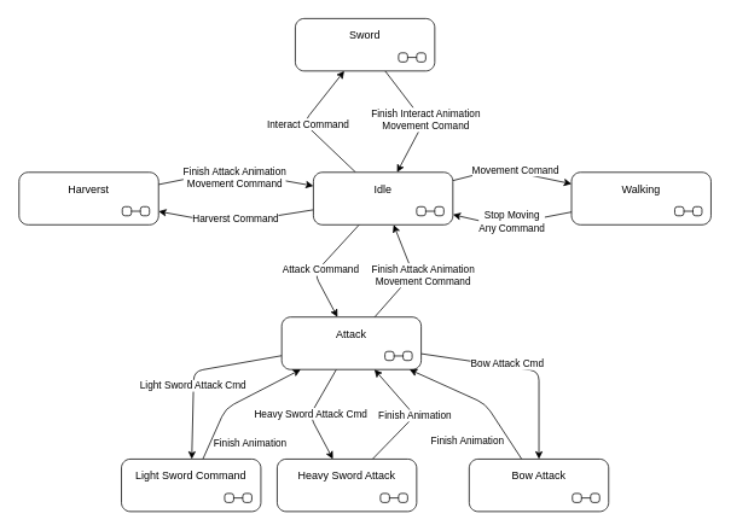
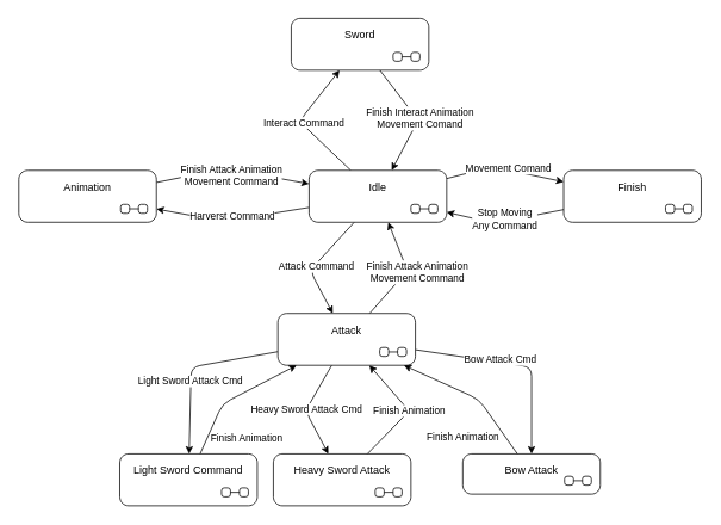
  <mxCell id="0" />
  <mxCell id="1" parent="0" />
  <mxCell id="2" style="html=1;" edge="1" parent="1" source="10" target="13"><mxGeometry relative="1" as="geometry"><Array as="points"><mxPoint x="550" y="186" /></Array></mxGeometry></mxCell>
  <mxCell id="3" value="Movement Comand" style="edgeLabel;html=1;align=center;verticalAlign=middle;resizable=0;points=[];" vertex="1" connectable="0" parent="2"><mxGeometry x="-0.263" relative="1" as="geometry"><mxPoint x="20" y="1" as="offset" /></mxGeometry></mxCell>
  <mxCell id="4" style="edgeStyle=none;html=1;" edge="1" parent="1" source="10" target="24"><mxGeometry relative="1" as="geometry"><Array as="points"><mxPoint x="334" y="135" /></Array></mxGeometry></mxCell>
  <mxCell id="5" value="Interact Command" style="edgeLabel;html=1;align=center;verticalAlign=middle;resizable=0;points=[];" vertex="1" connectable="0" parent="4"><mxGeometry x="-0.183" y="1" relative="1" as="geometry"><mxPoint x="-8" y="-11" as="offset" /></mxGeometry></mxCell>
  <mxCell id="6" style="edgeStyle=none;html=1;" edge="1" parent="1" source="10" target="21"><mxGeometry relative="1" as="geometry"><Array as="points"><mxPoint x="346" y="302" /></Array></mxGeometry></mxCell>
  <mxCell id="7" value="Attack Command" style="edgeLabel;html=1;align=center;verticalAlign=middle;resizable=0;points=[];" vertex="1" connectable="0" parent="6"><mxGeometry x="-0.205" relative="1" as="geometry"><mxPoint x="-9" y="12" as="offset" /></mxGeometry></mxCell>
  <mxCell id="8" style="edgeStyle=none;html=1;" edge="1" parent="1" source="10" target="27"><mxGeometry relative="1" as="geometry"><Array as="points"><mxPoint x="249" y="247" /></Array></mxGeometry></mxCell>
  <mxCell id="9" value="Harverst Command" style="edgeLabel;html=1;align=center;verticalAlign=middle;resizable=0;points=[];" vertex="1" connectable="0" parent="8"><mxGeometry x="0.167" y="-1" relative="1" as="geometry"><mxPoint x="13" y="-4" as="offset" /></mxGeometry></mxCell>
  <mxCell id="10" value="Idle" style="shape=umlState;rounded=1;verticalAlign=top;spacingTop=5;umlStateSymbol=collapseState;absoluteArcSize=1;arcSize=10;" vertex="1" parent="1"><mxGeometry x="345" y="190" width="154" height="58" as="geometry" /></mxCell>
  <mxCell id="11" style="edgeStyle=none;html=1;" edge="1" parent="1" source="13" target="10"><mxGeometry relative="1" as="geometry"><Array as="points"><mxPoint x="552" y="249" /></Array></mxGeometry></mxCell>
  <mxCell id="12" value="Stop Moving&lt;br&gt;Any Command" style="edgeLabel;html=1;align=center;verticalAlign=middle;resizable=0;points=[];" vertex="1" connectable="0" parent="11"><mxGeometry x="-0.043" y="-2" relative="1" as="geometry"><mxPoint x="-3" as="offset" /></mxGeometry></mxCell>
- <mxCell id="13" value="Walking" style="shape=umlState;rounded=1;verticalAlign=top;spacingTop=5;umlStateSymbol=collapseState;absoluteArcSize=1;arcSize=10;" vertex="1" parent="1"><mxGeometry x="630" y="190" width="154" height="58" as="geometry" /></mxCell>
+ <mxCell id="13" value="Finish" style="shape=umlState;rounded=1;verticalAlign=top;spacingTop=5;umlStateSymbol=collapseState;absoluteArcSize=1;arcSize=10;" vertex="1" parent="1"><mxGeometry x="630" y="190" width="154" height="58" as="geometry" /></mxCell>
  <mxCell id="14" style="edgeStyle=none;html=1;" edge="1" parent="1" source="21" target="10"><mxGeometry relative="1" as="geometry"><Array as="points"><mxPoint x="455" y="302" /></Array></mxGeometry></mxCell>
  <mxCell id="15" value="Finish Attack Animation&lt;br&gt;Movement Command" style="edgeLabel;html=1;align=center;verticalAlign=middle;resizable=0;points=[];" vertex="1" connectable="0" parent="14"><mxGeometry x="-0.175" y="-1" relative="1" as="geometry"><mxPoint x="19" y="-10" as="offset" /></mxGeometry></mxCell>
  <mxCell id="16" style="edgeStyle=none;html=1;" edge="1" parent="1" source="21" target="29"><mxGeometry relative="1" as="geometry"><Array as="points"><mxPoint x="213" y="410" /></Array></mxGeometry></mxCell>
  <mxCell id="17" value="Light Sword Attack Cmd" style="edgeLabel;html=1;align=center;verticalAlign=middle;resizable=0;points=[];" vertex="1" connectable="0" parent="16"><mxGeometry x="0.162" y="-1" relative="1" as="geometry"><mxPoint as="offset" /></mxGeometry></mxCell>
  <mxCell id="18" value="Heavy Sword Attack Cmd" style="edgeStyle=none;html=1;" edge="1" parent="1" source="21" target="31"><mxGeometry relative="1" as="geometry"><Array as="points"><mxPoint x="341" y="459" /></Array></mxGeometry></mxCell>
  <mxCell id="19" style="edgeStyle=none;html=1;" edge="1" parent="1" source="21" target="33"><mxGeometry relative="1" as="geometry"><Array as="points"><mxPoint x="594" y="410" /></Array></mxGeometry></mxCell>
  <mxCell id="20" value="Bow Attack Cmd" style="edgeLabel;html=1;align=center;verticalAlign=middle;resizable=0;points=[];" vertex="1" connectable="0" parent="19"><mxGeometry x="-0.17" y="3" relative="1" as="geometry"><mxPoint as="offset" /></mxGeometry></mxCell>
  <mxCell id="21" value="Attack" style="shape=umlState;rounded=1;verticalAlign=top;spacingTop=5;umlStateSymbol=collapseState;absoluteArcSize=1;arcSize=10;" vertex="1" parent="1"><mxGeometry x="310" y="350" width="154" height="58" as="geometry" /></mxCell>
  <mxCell id="22" style="edgeStyle=none;html=1;" edge="1" parent="1" source="24" target="10"><mxGeometry relative="1" as="geometry"><Array as="points"><mxPoint x="467" y="134" /></Array></mxGeometry></mxCell>
  <mxCell id="23" value="Finish Interact Animation&lt;br&gt;Movement Comand" style="edgeLabel;html=1;align=center;verticalAlign=middle;resizable=0;points=[];" vertex="1" connectable="0" parent="22"><mxGeometry x="0.145" y="1" relative="1" as="geometry"><mxPoint x="4" y="-9" as="offset" /></mxGeometry></mxCell>
  <mxCell id="24" value="Sword" style="shape=umlState;rounded=1;verticalAlign=top;spacingTop=5;umlStateSymbol=collapseState;absoluteArcSize=1;arcSize=10;" vertex="1" parent="1"><mxGeometry x="325" y="20" width="154" height="58" as="geometry" /></mxCell>
  <mxCell id="25" style="edgeStyle=none;html=1;" edge="1" parent="1" source="27" target="10"><mxGeometry relative="1" as="geometry"><Array as="points"><mxPoint x="251" y="188" /></Array></mxGeometry></mxCell>
  <mxCell id="26" value="Finish Attack Animation&lt;br&gt;Movement Command" style="edgeLabel;html=1;align=center;verticalAlign=middle;resizable=0;points=[];" vertex="1" connectable="0" parent="25"><mxGeometry x="-0.24" y="1" relative="1" as="geometry"><mxPoint x="19" y="6" as="offset" /></mxGeometry></mxCell>
- <mxCell id="27" value="Harverst" style="shape=umlState;rounded=1;verticalAlign=top;spacingTop=5;umlStateSymbol=collapseState;absoluteArcSize=1;arcSize=10;" vertex="1" parent="1"><mxGeometry x="20" y="190" width="154" height="58" as="geometry" /></mxCell>
+ <mxCell id="27" value="Animation" style="shape=umlState;rounded=1;verticalAlign=top;spacingTop=5;umlStateSymbol=collapseState;absoluteArcSize=1;arcSize=10;" vertex="1" parent="1"><mxGeometry x="20" y="190" width="154" height="58" as="geometry" /></mxCell>
  <mxCell id="28" value="Finish Animation" style="edgeStyle=none;html=1;" edge="1" parent="1" source="29" target="21"><mxGeometry x="-0.527" y="-40" relative="1" as="geometry"><Array as="points"><mxPoint x="248" y="451" /></Array><mxPoint as="offset" /></mxGeometry></mxCell>
  <mxCell id="29" value="Light Sword Command" style="shape=umlState;rounded=1;verticalAlign=top;spacingTop=5;umlStateSymbol=collapseState;absoluteArcSize=1;arcSize=10;" vertex="1" parent="1"><mxGeometry x="133" y="507" width="154" height="58" as="geometry" /></mxCell>
  <mxCell id="30" value="Finish Animation" style="edgeStyle=none;html=1;" edge="1" parent="1" source="31" target="21"><mxGeometry relative="1" as="geometry"><Array as="points"><mxPoint x="457" y="459" /></Array></mxGeometry></mxCell>
  <mxCell id="31" value="Heavy Sword Attack" style="shape=umlState;rounded=1;verticalAlign=top;spacingTop=5;umlStateSymbol=collapseState;absoluteArcSize=1;arcSize=10;" vertex="1" parent="1"><mxGeometry x="305" y="507" width="154" height="58" as="geometry" /></mxCell>
  <mxCell id="32" value="Finish Animation" style="edgeStyle=none;html=1;" edge="1" parent="1" source="33" target="21"><mxGeometry x="-0.392" y="39" relative="1" as="geometry"><Array as="points"><mxPoint x="535" y="446" /></Array><mxPoint as="offset" /></mxGeometry></mxCell>
- <mxCell id="33" value="Bow Attack" style="shape=umlState;rounded=1;verticalAlign=top;spacingTop=5;umlStateSymbol=collapseState;absoluteArcSize=1;arcSize=10;" vertex="1" parent="1"><mxGeometry x="517" y="507" width="154" height="58" as="geometry" /></mxCell>
+ <mxCell id="33" value="Bow Attack" style="shape=umlState;rounded=1;verticalAlign=top;spacingTop=5;umlStateSymbol=collapseState;absoluteArcSize=1;arcSize=10;" vertex="1" parent="1"><mxGeometry x="517" y="507" width="154" height="45" as="geometry" /></mxCell>
